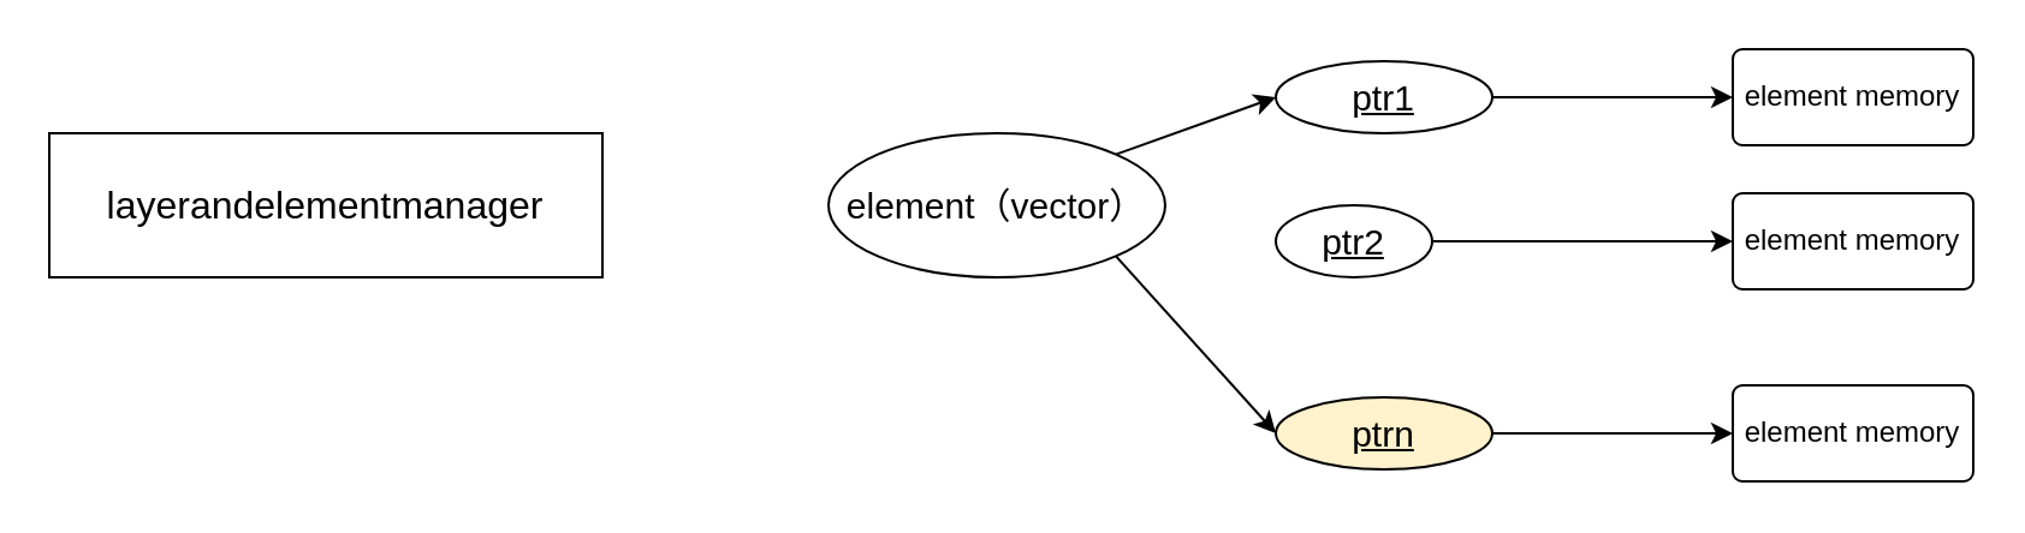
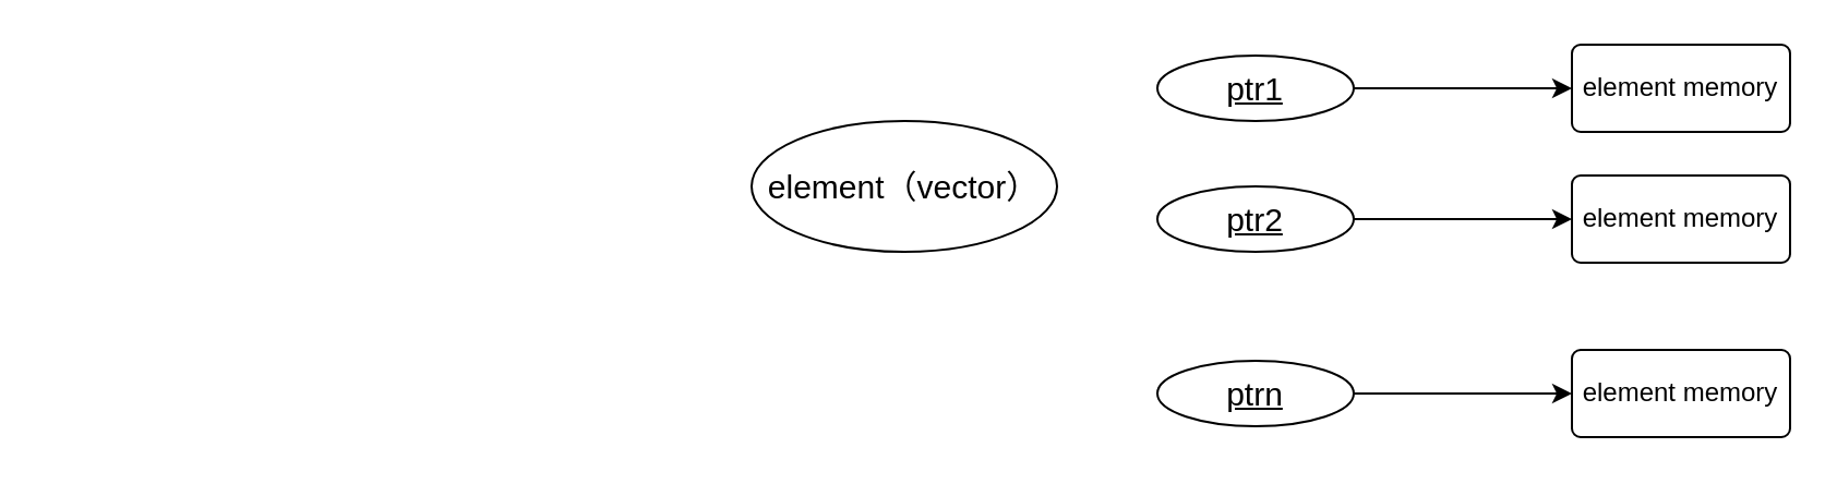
  <mxCell id="0" />
  <mxCell id="1" parent="0" />
- <mxCell id="2" value="&lt;font style=&quot;font-size: 16px;&quot;&gt;layerandelementmanager&lt;/font&gt;" style="rounded=0;whiteSpace=wrap;html=1;fontSize=16;" vertex="1" parent="1"><mxGeometry x="20" y="55" width="230" height="60" as="geometry" /></mxCell>
- <mxCell id="3" style="rounded=0;orthogonalLoop=1;jettySize=auto;html=1;exitX=1;exitY=0;exitDx=0;exitDy=0;entryX=0;entryY=0.5;entryDx=0;entryDy=0;" edge="1" parent="1" source="5" target="7"><mxGeometry relative="1" as="geometry" /></mxCell>
- <mxCell id="4" style="rounded=0;orthogonalLoop=1;jettySize=auto;html=1;exitX=1;exitY=1;exitDx=0;exitDy=0;entryX=0;entryY=0.5;entryDx=0;entryDy=0;" edge="1" parent="1" source="5" target="11"><mxGeometry relative="1" as="geometry" /></mxCell>
  <mxCell id="5" value="element（vector）" style="ellipse;whiteSpace=wrap;html=1;align=center;fontSize=15;" vertex="1" parent="1"><mxGeometry x="344" y="55" width="140" height="60" as="geometry" /></mxCell>
  <mxCell id="6" style="edgeStyle=orthogonalEdgeStyle;rounded=0;orthogonalLoop=1;jettySize=auto;html=1;exitX=1;exitY=0.5;exitDx=0;exitDy=0;entryX=0;entryY=0.5;entryDx=0;entryDy=0;" edge="1" parent="1" source="7" target="12"><mxGeometry relative="1" as="geometry" /></mxCell>
  <mxCell id="7" value="ptr1" style="ellipse;whiteSpace=wrap;html=1;align=center;fontStyle=4;fontSize=15;" vertex="1" parent="1"><mxGeometry x="530" y="25" width="90" height="30" as="geometry" /></mxCell>
  <mxCell id="8" style="edgeStyle=orthogonalEdgeStyle;rounded=0;orthogonalLoop=1;jettySize=auto;html=1;exitX=1;exitY=0.5;exitDx=0;exitDy=0;entryX=0;entryY=0.5;entryDx=0;entryDy=0;" edge="1" parent="1" source="9" target="13"><mxGeometry relative="1" as="geometry" /></mxCell>
- <mxCell id="9" value="ptr2" style="ellipse;whiteSpace=wrap;html=1;align=center;fontStyle=4;fontSize=15;" vertex="1" parent="1"><mxGeometry x="530" y="85" width="65" height="30" as="geometry" /></mxCell>
+ <mxCell id="9" value="ptr2" style="ellipse;whiteSpace=wrap;html=1;align=center;fontStyle=4;fontSize=15;" vertex="1" parent="1"><mxGeometry x="530" y="85" width="90" height="30" as="geometry" /></mxCell>
  <mxCell id="10" style="edgeStyle=orthogonalEdgeStyle;rounded=0;orthogonalLoop=1;jettySize=auto;html=1;exitX=1;exitY=0.5;exitDx=0;exitDy=0;entryX=0;entryY=0.5;entryDx=0;entryDy=0;" edge="1" parent="1" source="11" target="14"><mxGeometry relative="1" as="geometry" /></mxCell>
- <mxCell id="11" value="ptrn" style="ellipse;whiteSpace=wrap;html=1;align=center;fontStyle=4;fontSize=15;fillColor=#fff2cc;" vertex="1" parent="1"><mxGeometry x="530" y="165" width="90" height="30" as="geometry" /></mxCell>
+ <mxCell id="11" value="ptrn" style="ellipse;whiteSpace=wrap;html=1;align=center;fontStyle=4;fontSize=15;" vertex="1" parent="1"><mxGeometry x="530" y="165" width="90" height="30" as="geometry" /></mxCell>
  <mxCell id="12" value="element memory" style="rounded=1;arcSize=10;whiteSpace=wrap;html=1;align=center;" vertex="1" parent="1"><mxGeometry x="720" y="20" width="100" height="40" as="geometry" /></mxCell>
  <mxCell id="13" value="element memory" style="rounded=1;arcSize=10;whiteSpace=wrap;html=1;align=center;" vertex="1" parent="1"><mxGeometry x="720" y="80" width="100" height="40" as="geometry" /></mxCell>
  <mxCell id="14" value="element memory" style="rounded=1;arcSize=10;whiteSpace=wrap;html=1;align=center;" vertex="1" parent="1"><mxGeometry x="720" y="160" width="100" height="40" as="geometry" /></mxCell>
